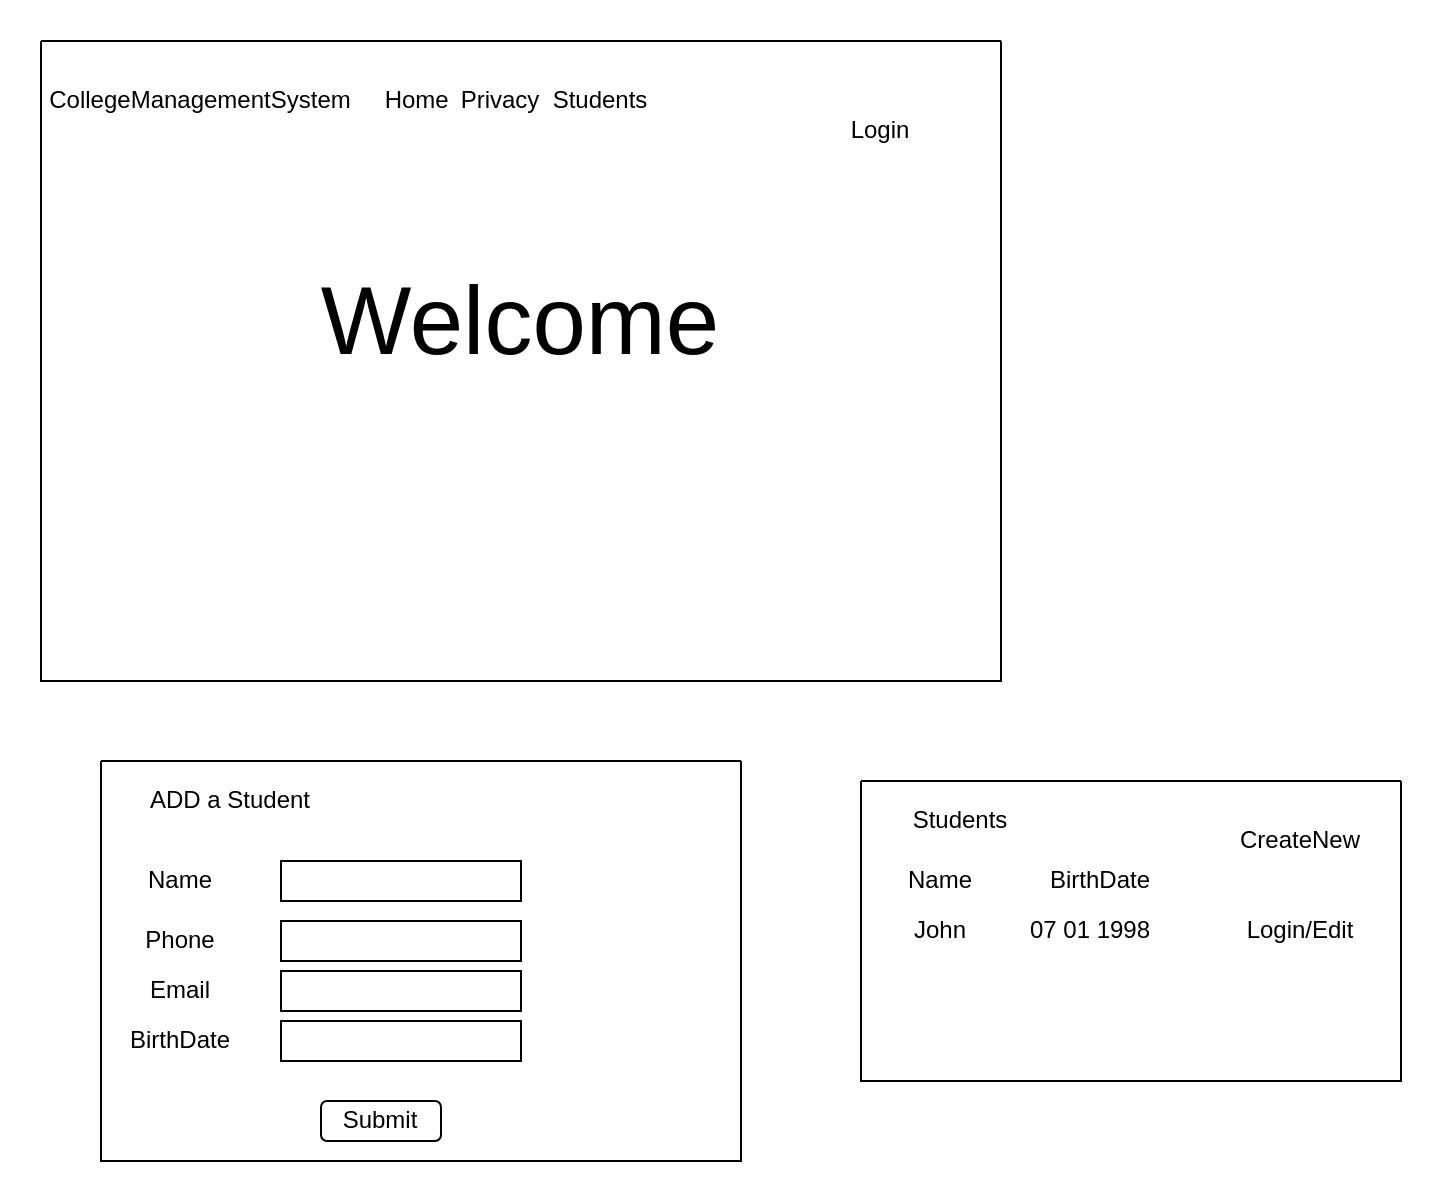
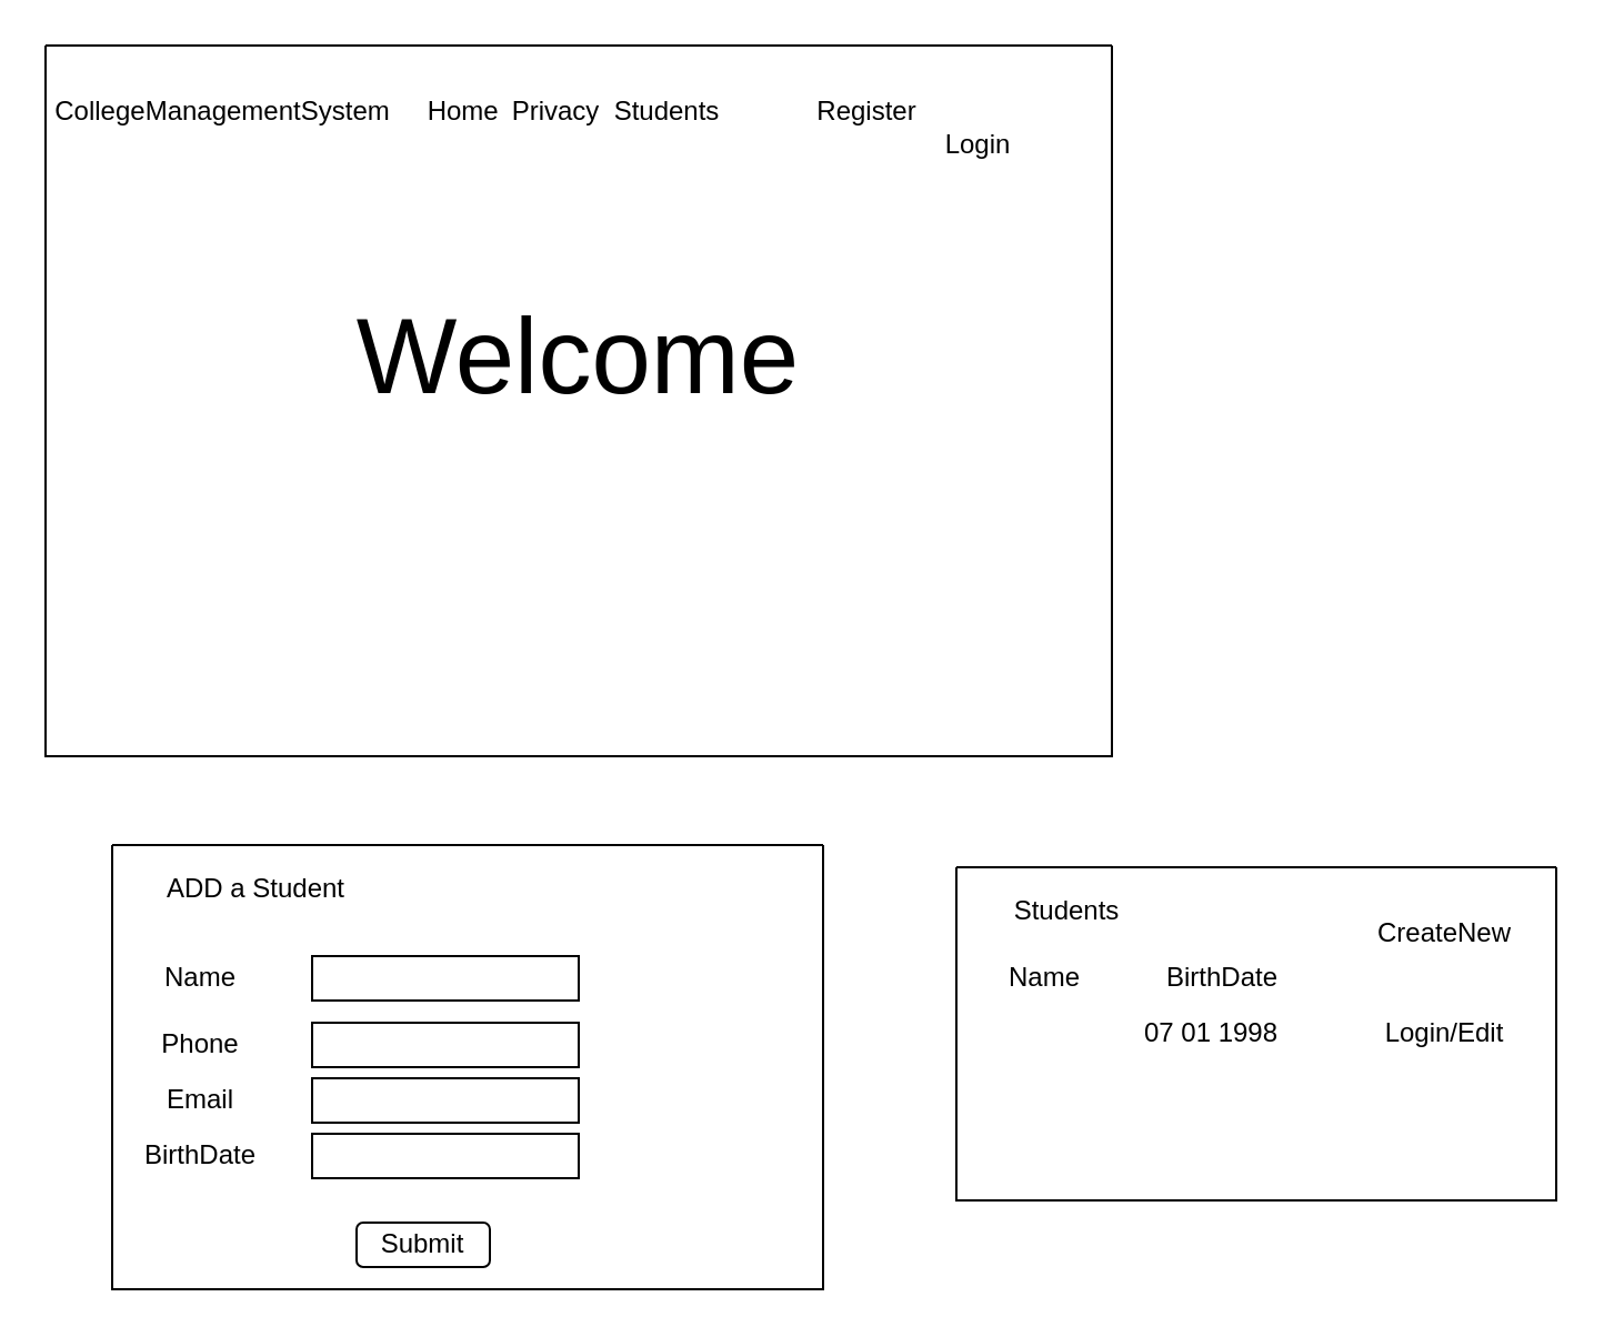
  <mxCell id="0" />
  <mxCell id="1" parent="0" />
  <mxCell id="2" value="" style="swimlane;startSize=0;" vertex="1" parent="1"><mxGeometry x="20" y="20" width="480" height="320" as="geometry" /></mxCell>
  <mxCell id="3" value="CollegeManagementSystem" style="text;html=1;strokeColor=none;fillColor=none;align=center;verticalAlign=middle;whiteSpace=wrap;rounded=0;" vertex="1" parent="2"><mxGeometry x="60" y="20" width="40" height="20" as="geometry" /></mxCell>
  <mxCell id="4" value="Home&amp;nbsp;" style="text;html=1;strokeColor=none;fillColor=none;align=center;verticalAlign=middle;whiteSpace=wrap;rounded=0;" vertex="1" parent="2"><mxGeometry x="170" y="20" width="40" height="20" as="geometry" /></mxCell>
  <mxCell id="5" value="Students" style="text;html=1;strokeColor=none;fillColor=none;align=center;verticalAlign=middle;whiteSpace=wrap;rounded=0;" vertex="1" parent="2"><mxGeometry x="260" y="20" width="40" height="20" as="geometry" /></mxCell>
  <mxCell id="6" value="Privacy" style="text;html=1;strokeColor=none;fillColor=none;align=center;verticalAlign=middle;whiteSpace=wrap;rounded=0;" vertex="1" parent="2"><mxGeometry x="210" y="20" width="40" height="20" as="geometry" /></mxCell>
+ <mxCell id="7" value="Register" style="text;html=1;strokeColor=none;fillColor=none;align=center;verticalAlign=middle;whiteSpace=wrap;rounded=0;" vertex="1" parent="2"><mxGeometry x="350" y="20" width="40" height="20" as="geometry" /></mxCell>
  <mxCell id="8" value="Login" style="text;html=1;strokeColor=none;fillColor=none;align=center;verticalAlign=middle;whiteSpace=wrap;rounded=0;" vertex="1" parent="2"><mxGeometry x="400" y="35" width="40" height="20" as="geometry" /></mxCell>
  <mxCell id="9" value="&lt;font style=&quot;font-size: 48px&quot;&gt;Welcome&lt;/font&gt;" style="text;html=1;strokeColor=none;fillColor=none;align=center;verticalAlign=middle;whiteSpace=wrap;rounded=0;" vertex="1" parent="2"><mxGeometry x="220" y="130" width="40" height="20" as="geometry" /></mxCell>
  <mxCell id="10" value="" style="swimlane;startSize=0;" vertex="1" parent="1"><mxGeometry x="50" y="380" width="320" height="200" as="geometry" /></mxCell>
  <mxCell id="11" value="ADD a Student" style="text;html=1;strokeColor=none;fillColor=none;align=center;verticalAlign=middle;whiteSpace=wrap;rounded=0;" vertex="1" parent="10"><mxGeometry x="20" y="10" width="90" height="20" as="geometry" /></mxCell>
  <mxCell id="12" value="" style="rounded=0;whiteSpace=wrap;html=1;" vertex="1" parent="10"><mxGeometry x="90" y="105" width="120" height="20" as="geometry" /></mxCell>
  <mxCell id="13" value="" style="rounded=0;whiteSpace=wrap;html=1;" vertex="1" parent="10"><mxGeometry x="90" y="130" width="120" height="20" as="geometry" /></mxCell>
  <mxCell id="14" value="" style="rounded=0;whiteSpace=wrap;html=1;" vertex="1" parent="10"><mxGeometry x="90" y="80" width="120" height="20" as="geometry" /></mxCell>
  <mxCell id="15" value="" style="rounded=0;whiteSpace=wrap;html=1;" vertex="1" parent="10"><mxGeometry x="90" y="50" width="120" height="20" as="geometry" /></mxCell>
  <mxCell id="16" value="Name" style="text;html=1;strokeColor=none;fillColor=none;align=center;verticalAlign=middle;whiteSpace=wrap;rounded=0;" vertex="1" parent="10"><mxGeometry x="20" y="50" width="40" height="20" as="geometry" /></mxCell>
  <mxCell id="17" value="Phone" style="text;html=1;strokeColor=none;fillColor=none;align=center;verticalAlign=middle;whiteSpace=wrap;rounded=0;" vertex="1" parent="10"><mxGeometry x="20" y="80" width="40" height="20" as="geometry" /></mxCell>
  <mxCell id="18" value="Email" style="text;html=1;strokeColor=none;fillColor=none;align=center;verticalAlign=middle;whiteSpace=wrap;rounded=0;" vertex="1" parent="10"><mxGeometry x="20" y="105" width="40" height="20" as="geometry" /></mxCell>
  <mxCell id="19" value="BirthDate" style="text;html=1;strokeColor=none;fillColor=none;align=center;verticalAlign=middle;whiteSpace=wrap;rounded=0;" vertex="1" parent="10"><mxGeometry x="20" y="130" width="40" height="20" as="geometry" /></mxCell>
  <mxCell id="20" value="" style="rounded=1;whiteSpace=wrap;html=1;" vertex="1" parent="10"><mxGeometry x="110" y="170" width="60" height="20" as="geometry" /></mxCell>
  <mxCell id="21" value="Submit" style="text;html=1;strokeColor=none;fillColor=none;align=center;verticalAlign=middle;whiteSpace=wrap;rounded=0;" vertex="1" parent="10"><mxGeometry x="120" y="170" width="40" height="20" as="geometry" /></mxCell>
  <mxCell id="22" value="" style="swimlane;startSize=0;" vertex="1" parent="1"><mxGeometry x="430" y="390" width="270" height="150" as="geometry" /></mxCell>
  <mxCell id="23" value="Students" style="text;html=1;strokeColor=none;fillColor=none;align=center;verticalAlign=middle;whiteSpace=wrap;rounded=0;" vertex="1" parent="22"><mxGeometry x="30" y="10" width="40" height="20" as="geometry" /></mxCell>
  <mxCell id="24" value="Name" style="text;html=1;strokeColor=none;fillColor=none;align=center;verticalAlign=middle;whiteSpace=wrap;rounded=0;" vertex="1" parent="22"><mxGeometry x="20" y="40" width="40" height="20" as="geometry" /></mxCell>
  <mxCell id="25" value="BirthDate" style="text;html=1;strokeColor=none;fillColor=none;align=center;verticalAlign=middle;whiteSpace=wrap;rounded=0;" vertex="1" parent="22"><mxGeometry x="100" y="40" width="40" height="20" as="geometry" /></mxCell>
  <mxCell id="26" value="CreateNew" style="text;html=1;strokeColor=none;fillColor=none;align=center;verticalAlign=middle;whiteSpace=wrap;rounded=0;" vertex="1" parent="22"><mxGeometry x="200" y="20" width="40" height="20" as="geometry" /></mxCell>
- <mxCell id="27" value="John" style="text;html=1;strokeColor=none;fillColor=none;align=center;verticalAlign=middle;whiteSpace=wrap;rounded=0;" vertex="1" parent="22"><mxGeometry x="20" y="65" width="40" height="20" as="geometry" /></mxCell>
  <mxCell id="28" value="07 01 1998" style="text;html=1;strokeColor=none;fillColor=none;align=center;verticalAlign=middle;whiteSpace=wrap;rounded=0;" vertex="1" parent="22"><mxGeometry x="80" y="65" width="70" height="20" as="geometry" /></mxCell>
  <mxCell id="29" value="Login/Edit" style="text;html=1;strokeColor=none;fillColor=none;align=center;verticalAlign=middle;whiteSpace=wrap;rounded=0;" vertex="1" parent="22"><mxGeometry x="200" y="65" width="40" height="20" as="geometry" /></mxCell>
